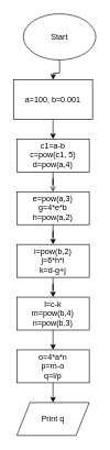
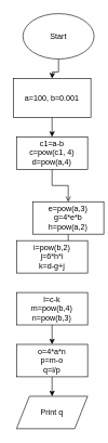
  <mxCell id="0" />
  <mxCell id="1" parent="0" />
  <mxCell id="2" style="edgeStyle=orthogonalEdgeStyle;rounded=0;orthogonalLoop=1;jettySize=auto;html=1;" edge="1" parent="1" source="3"><mxGeometry relative="1" as="geometry"><mxPoint x="80" y="120" as="targetPoint" /></mxGeometry></mxCell>
  <mxCell id="3" value="Start" style="ellipse;whiteSpace=wrap;html=1;" vertex="1" parent="1"><mxGeometry x="35" y="20" width="110" height="70" as="geometry" /></mxCell>
  <mxCell id="4" style="edgeStyle=orthogonalEdgeStyle;rounded=0;orthogonalLoop=1;jettySize=auto;html=1;" edge="1" parent="1" source="5"><mxGeometry relative="1" as="geometry"><mxPoint x="80" y="210" as="targetPoint" /></mxGeometry></mxCell>
  <mxCell id="5" value="a=100, b=0.001" style="rounded=0;whiteSpace=wrap;html=1;" vertex="1" parent="1"><mxGeometry x="20" y="120" width="120" height="60" as="geometry" /></mxCell>
  <mxCell id="6" style="edgeStyle=orthogonalEdgeStyle;rounded=0;orthogonalLoop=1;jettySize=auto;html=1;endArrow=open;" edge="1" parent="1" source="7" target="9"><mxGeometry relative="1" as="geometry"><mxPoint x="80" y="290" as="targetPoint" /></mxGeometry></mxCell>
- <mxCell id="7" value="&lt;div&gt;c1=a-b&lt;/div&gt;&lt;div&gt;c=pow(c1, 5)&lt;/div&gt;&lt;div&gt;d=pow(a,4)&lt;br&gt;&lt;/div&gt;" style="rounded=0;whiteSpace=wrap;html=1;" vertex="1" parent="1"><mxGeometry x="25" y="210" width="110" height="50" as="geometry" /></mxCell>
+ <mxCell id="7" value="&lt;div&gt;c1=a-b&lt;/div&gt;&lt;div&gt;c=pow(c1, 4)&lt;/div&gt;&lt;div&gt;d=pow(a,4)&lt;br&gt;&lt;/div&gt;" style="rounded=0;whiteSpace=wrap;html=1;" vertex="1" parent="1"><mxGeometry x="25" y="210" width="110" height="50" as="geometry" /></mxCell>
  <mxCell id="8" style="edgeStyle=orthogonalEdgeStyle;rounded=0;orthogonalLoop=1;jettySize=auto;html=1;" edge="1" parent="1" source="9" target="11"><mxGeometry relative="1" as="geometry"><mxPoint x="80" y="370" as="targetPoint" /></mxGeometry></mxCell>
- <mxCell id="9" value="&lt;div&gt;e=pow(a,3)&lt;/div&gt;&lt;div&gt;g=4*e*b&lt;/div&gt;&lt;div&gt;h=pow(a,2)&lt;br&gt;&lt;/div&gt;" style="rounded=0;whiteSpace=wrap;html=1;" vertex="1" parent="1"><mxGeometry x="25" y="290" width="110" height="50" as="geometry" /></mxCell>
- <mxCell id="10" style="edgeStyle=orthogonalEdgeStyle;rounded=0;orthogonalLoop=1;jettySize=auto;html=1;" edge="1" parent="1" source="11" target="13"><mxGeometry relative="1" as="geometry"><mxPoint x="80" y="450" as="targetPoint" /></mxGeometry></mxCell>
+ <mxCell id="9" value="&lt;div&gt;e=pow(a,3)&lt;/div&gt;&lt;div&gt;g=4*e*b&lt;/div&gt;&lt;div&gt;h=pow(a,2)&lt;br&gt;&lt;/div&gt;" style="rounded=0;whiteSpace=wrap;html=1;" vertex="1" parent="1"><mxGeometry x="50" y="310" width="110" height="50" as="geometry" /></mxCell>
  <mxCell id="11" value="&lt;div&gt;i=pow(b,2)&lt;/div&gt;&lt;div&gt;j=6*h*i&lt;/div&gt;&lt;div&gt;k=d-g+j&lt;br&gt;&lt;/div&gt;" style="rounded=0;whiteSpace=wrap;html=1;" vertex="1" parent="1"><mxGeometry x="25" y="370" width="110" height="50" as="geometry" /></mxCell>
  <mxCell id="12" style="edgeStyle=orthogonalEdgeStyle;rounded=0;orthogonalLoop=1;jettySize=auto;html=1;" edge="1" parent="1" source="13"><mxGeometry relative="1" as="geometry"><mxPoint x="80" y="530" as="targetPoint" /></mxGeometry></mxCell>
  <mxCell id="13" value="&lt;div&gt;l=c-k&lt;/div&gt;&lt;div&gt;m=pow(b,4)&lt;/div&gt;&lt;div&gt;n=pow(b,3)&lt;br&gt;&lt;/div&gt;" style="rounded=0;whiteSpace=wrap;html=1;" vertex="1" parent="1"><mxGeometry x="25" y="450" width="110" height="50" as="geometry" /></mxCell>
  <mxCell id="14" style="edgeStyle=orthogonalEdgeStyle;rounded=0;orthogonalLoop=1;jettySize=auto;html=1;" edge="1" parent="1" source="15"><mxGeometry relative="1" as="geometry"><mxPoint x="80.034" y="610" as="targetPoint" /></mxGeometry></mxCell>
  <mxCell id="15" value="&lt;div&gt;o=4*a*n&lt;/div&gt;&lt;div&gt;p=m-o&lt;/div&gt;&lt;div&gt;q=l/p&lt;br&gt;&lt;/div&gt;" style="rounded=0;whiteSpace=wrap;html=1;" vertex="1" parent="1"><mxGeometry x="25" y="530" width="110" height="50" as="geometry" /></mxCell>
  <mxCell id="16" value="Print q" style="shape=parallelogram;perimeter=parallelogramPerimeter;whiteSpace=wrap;html=1;fixedSize=1;" vertex="1" parent="1"><mxGeometry x="25" y="610" width="110" height="50" as="geometry" /></mxCell>
